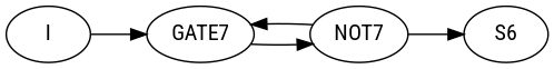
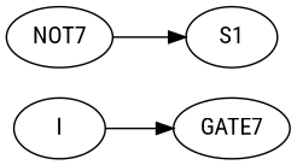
  digraph {
    fontname="Roboto Condensed"
    rankdir=LR
    node [fontname="Roboto Condensed"]
    edge [fontname="Roboto Condensed"]
    I [LABEL=INPUT]
    n2 [LABEL=AND label=GATE7]
    n3 [LABEL=NOT label=NOT7]
-   S1 [LABEL=OUTPUT label=S6]
+   S1 [LABEL=OUTPUT]
    I -> n2
-   n2 -> n3
-   n3 -> n2
    n3 -> S1
  }
